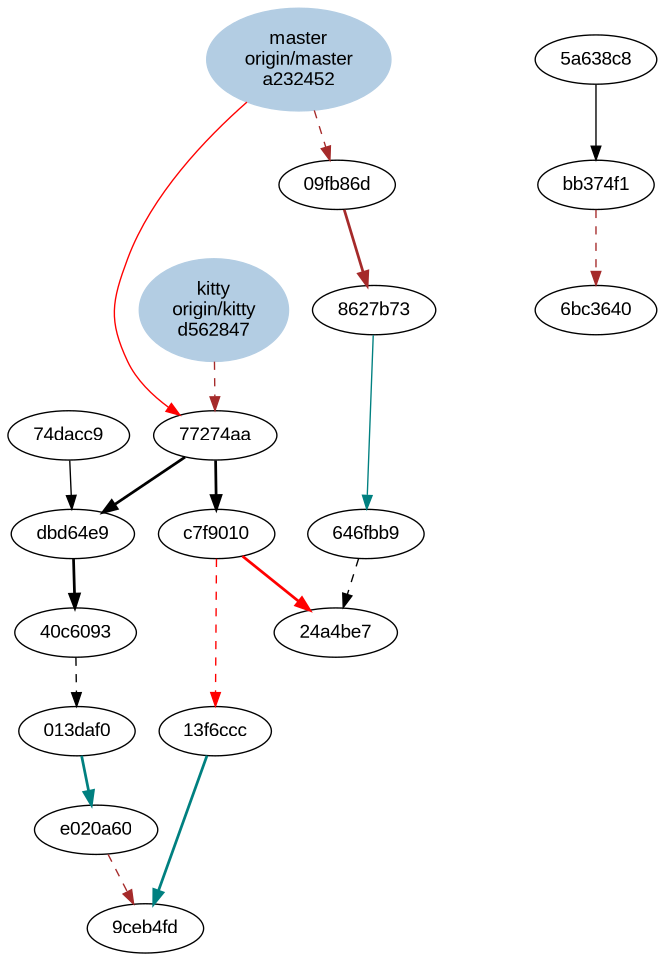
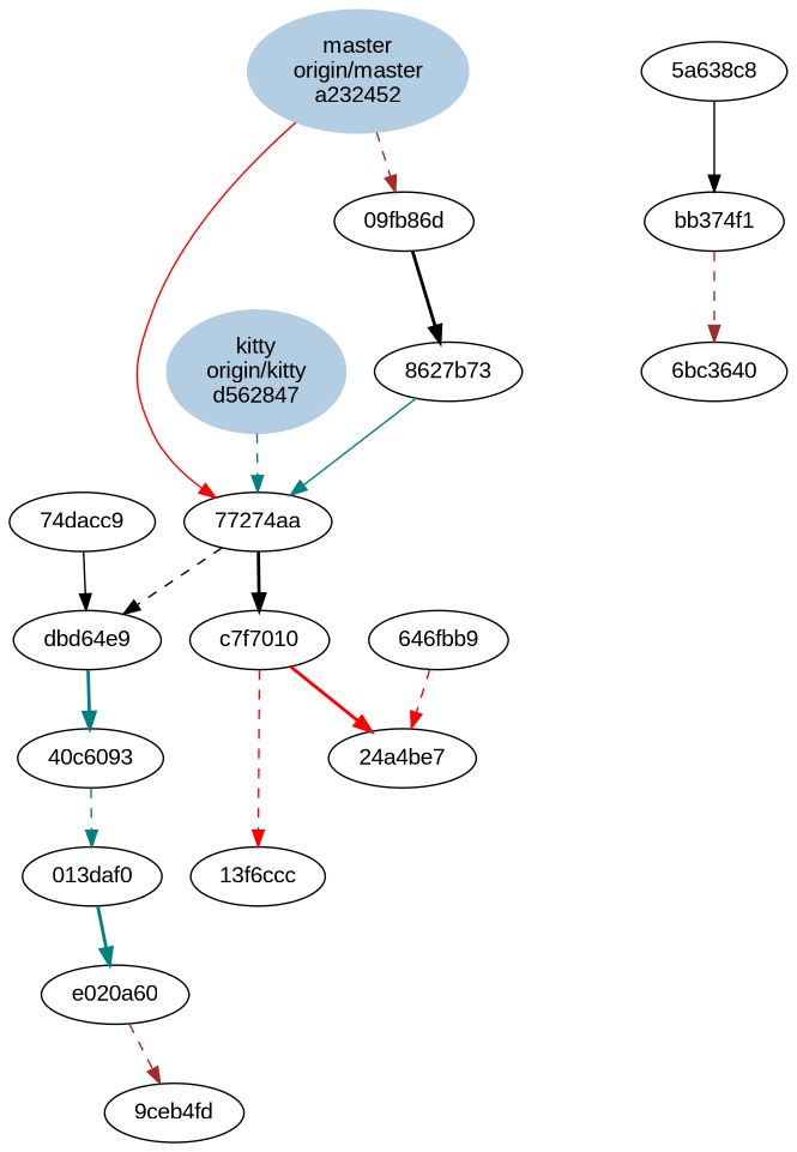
  digraph {
    fontname="Liberation Sans"
    node [fontname="Liberation Sans"]
    edge [color=teal fontname="Liberation Sans" style=dashed]
    n1 [label="74dacc9"]
    n2 [label=dbd64e9]
    n3 [color="/pastel13/2" label="master\norigin/master\na232452" style=filled]
    n4 [label="09fb86d"]
    n5 [label="77274aa"]
    n6 [color="/pastel13/2" label="kitty\norigin/kitty\nd562847" style=filled]
    n7 [label="8627b73"]
-   n8 [label=c7f9010]
+   n8 [label=c7f7010]
    n9 [label="646fbb9"]
    n10 [label="24a4be7"]
    n11 [label="13f6ccc"]
    n12 [label="40c6093"]
    n13 [label="6bc3640"]
    n14 [label="9ceb4fd"]
    n15 [label="5a638c8"]
    n16 [label=bb374f1]
    n17 [label="013daf0"]
    n18 [label=e020a60]
    n1 -> n2 [color=black style=solid]
-   n2 -> n12 [color=black style=bold]
+   n2 -> n12 [style=bold]
    n3 -> n4 [color=brown]
    n3 -> n5 [color=red style=solid]
-   n4 -> n7 [color=brown style=bold]
-   n5 -> n2 [color=black style=bold]
+   n4 -> n7 [color=black style=bold]
+   n5 -> n2 [color=black]
    n5 -> n8 [color=black style=bold]
-   n6 -> n5 [color=brown]
-   n7 -> n9 [style=solid]
+   n6 -> n5
+   n7 -> n5 [style=solid]
    n8 -> n10 [color=red style=bold]
    n8 -> n11 [color=red]
-   n9 -> n10 [color=black]
-   n11 -> n14 [style=bold]
-   n12 -> n17 [color=black]
+   n9 -> n10 [color=red]
+   n12 -> n17
    n15 -> n16 [color=black style=solid]
    n16 -> n13 [color=brown]
    n17 -> n18 [style=bold]
    n18 -> n14 [color=brown]
  }
